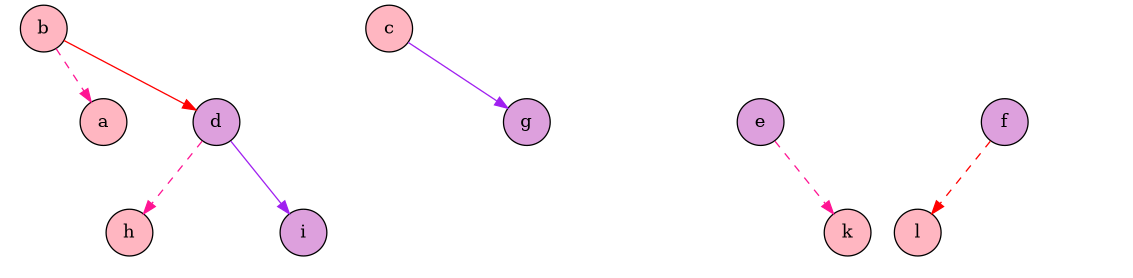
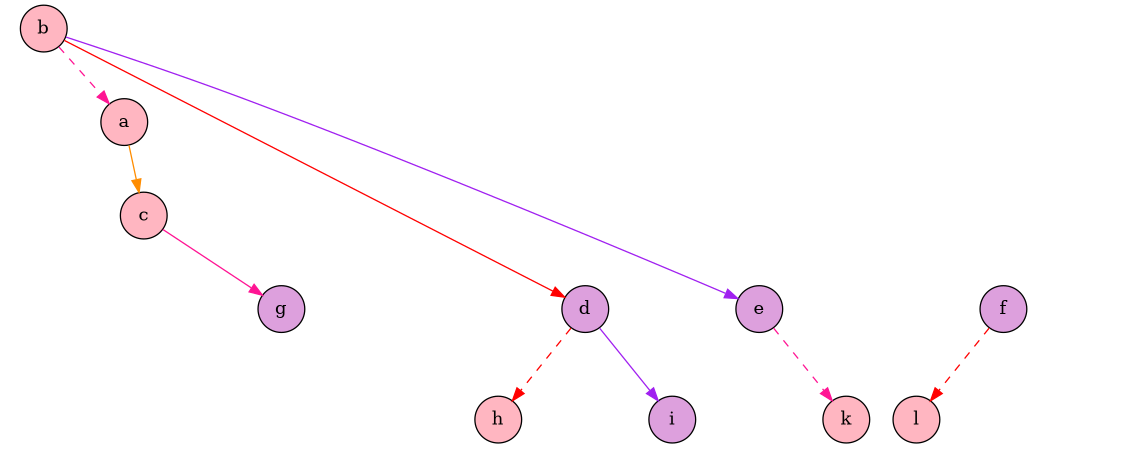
  digraph {
    rankdir=TB
    node [shape=circle style=filled]
    edge [style=invis]
    c12 [style=invis width=.1]
    c34 [style=invis width=.1]
    n3 [fillcolor=lightpink label=h]
    d12 [style=invis width=.1]
    n5 [fillcolor=plum label=i]
    d34 [style=invis width=.1]
    n7 [fillcolor=lightpink label=k]
    n8 [fillcolor=lightpink label=l]
    d56 [style=invis width=.1]
    d6 [style=invis]
    d7 [style=invis]
    d78 [style=invis width=.1]
    d8 [style=invis]
    n14 [fillcolor=lightpink label=a]
    n15 [fillcolor=lightpink label=c]
    n16 [fillcolor=lightpink label=b]
    n17 [fillcolor=plum label=d]
    n18 [fillcolor=plum label=e]
    n19 [fillcolor=plum label=g]
    n20 [fillcolor=plum label=f]
    subgraph sub_1 {
      rank=same
      c12
      c34
      n3
      d12
      n5
      d34
      n7
      n8
      d56
      d6
      d7
      d78
      d8
    }
+   n14 -> n15 [color=darkorange style=solid]
    n15 -> c34 [weight=10]
-   n15 -> n19 [color=purple style=solid]
+   n15 -> n19 [color=deeppink style=solid]
    n16 -> c12 [weight=10]
    n16 -> n14 [color=deeppink style=dashed]
    n16 -> n17 [color=red style=solid]
-   n17 -> n3 [color=deeppink style=dashed]
+   n16 -> n18 [color=purple style=solid]
+   n17 -> n3 [color=red style=dashed]
    n17 -> d12 [weight=10]
    n17 -> n5 [color=purple style=solid]
    n18 -> d34 [weight=10]
    n18 -> n7 [color=deeppink style=dashed]
    n19 -> d7
    n19 -> d78
    n19 -> d8
    n20 -> n8 [color=red style=dashed]
    n20 -> d56 [weight=10]
    n20 -> d6
  }
